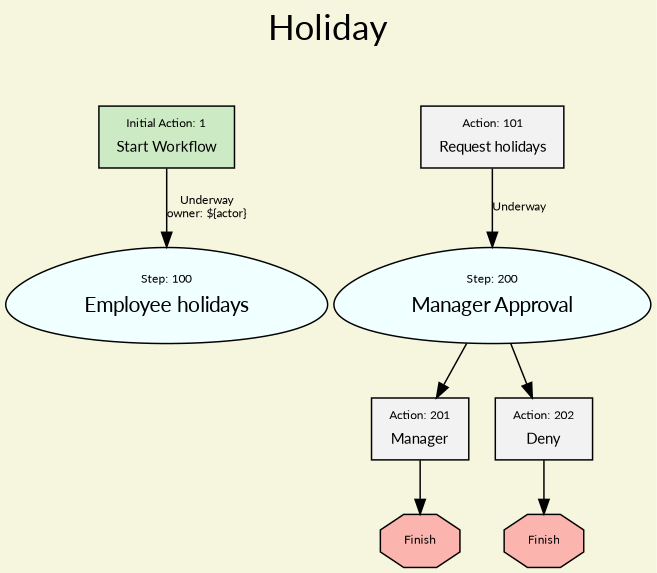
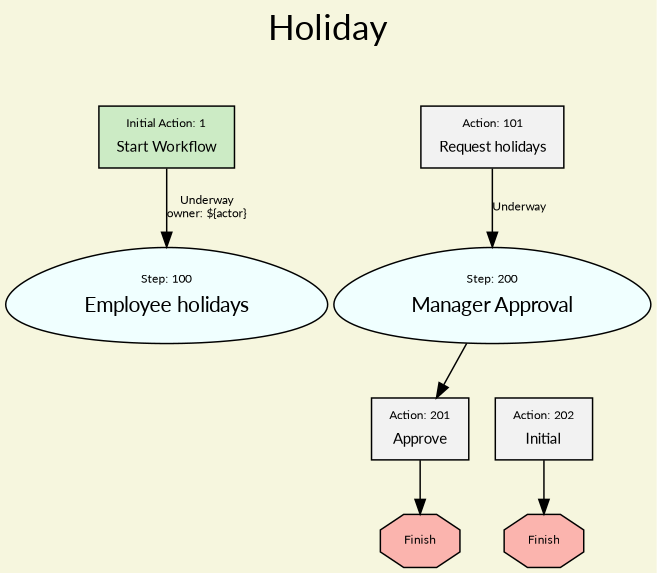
  digraph {
    bgcolor="#f6f6DE"
    fontname=Lato
    fontsize=24
    label=Holiday
    labeljust=center
    labelloc=top
    node [color=black fillcolor="#f2f2f2" fontcolor=black fontname=Lato fontsize=10 shape=box style=filled]
    edge [arrowtype=normal fontname=Lato fontsize=8]
    n1 [fillcolor="#ccebc5" label=<<table border='0'><tr><td><font point-size='8.0'>Initial Action: 1</font></td></tr><tr><td>Start Workflow</td></tr></table>>]
    n2 [fillcolor="#f0ffff" fontsize=14 label=<<table border='0'><tr><td><font point-size='8.0'>Step: 100</font></td></tr><tr><td>Employee holidays</td></tr></table>> shape=egg]
    n3 [label=<<table border='0'><tr><td><font point-size='8.0'>Action: 101</font></td></tr><tr><td>Request holidays</td></tr></table>>]
    n4 [fillcolor="#f0ffff" fontsize=14 label=<<table border='0'><tr><td><font point-size='8.0'>Step: 200</font></td></tr><tr><td>Manager Approval</td></tr></table>> shape=egg]
-   n5 [label=<<table border='0'><tr><td><font point-size='8.0'>Action: 201</font></td></tr><tr><td>Manager</td></tr></table>>]
-   n6 [label=<<table border='0'><tr><td><font point-size='8.0'>Action: 202</font></td></tr><tr><td>Deny</td></tr></table>>]
+   n5 [label=<<table border='0'><tr><td><font point-size='8.0'>Action: 201</font></td></tr><tr><td>Approve</td></tr></table>>]
+   n6 [label=<<table border='0'><tr><td><font point-size='8.0'>Action: 202</font></td></tr><tr><td>Initial</td></tr></table>>]
    n7 [fillcolor="#fbb4ae" fontsize=8 label=Finish shape=octagon]
    n8 [fillcolor="#fbb4ae" fontsize=8 label=Finish shape=octagon]
    n1 -> n2 [label="Underway\nowner: ${actor}"]
    n3 -> n4 [label=Underway]
    n4 -> n5
-   n4 -> n6
    n5 -> n7
    n6 -> n8
  }
